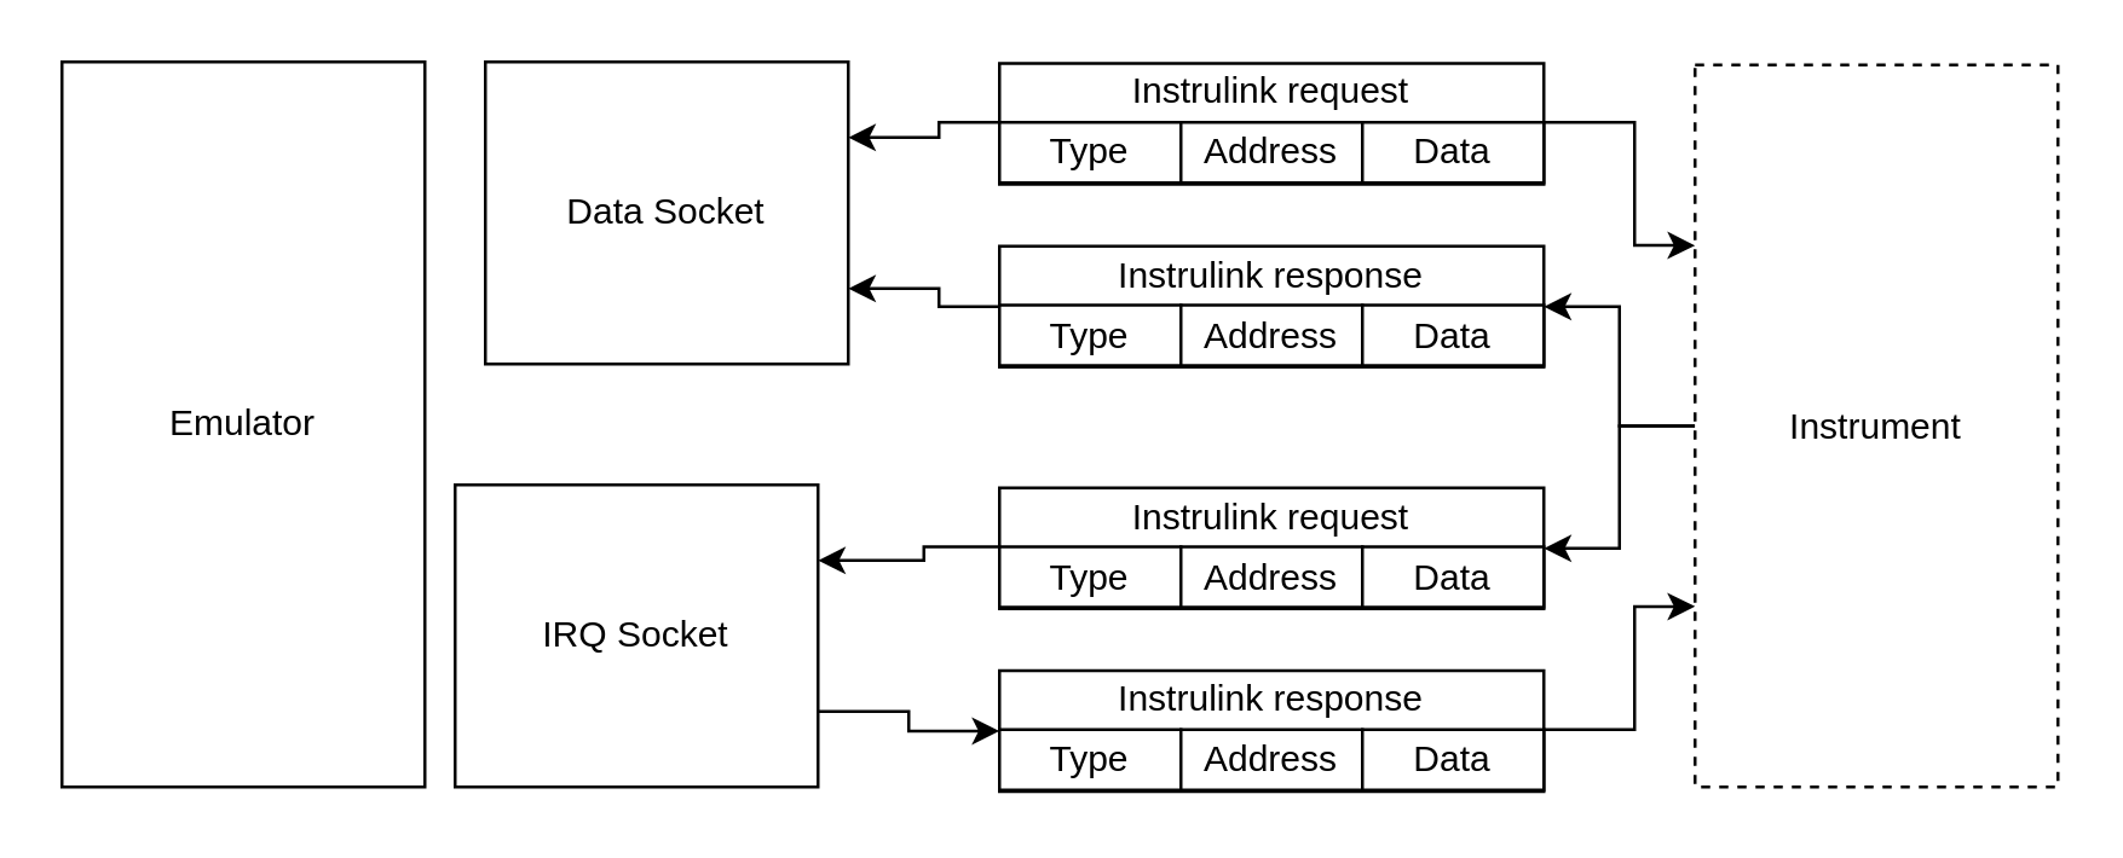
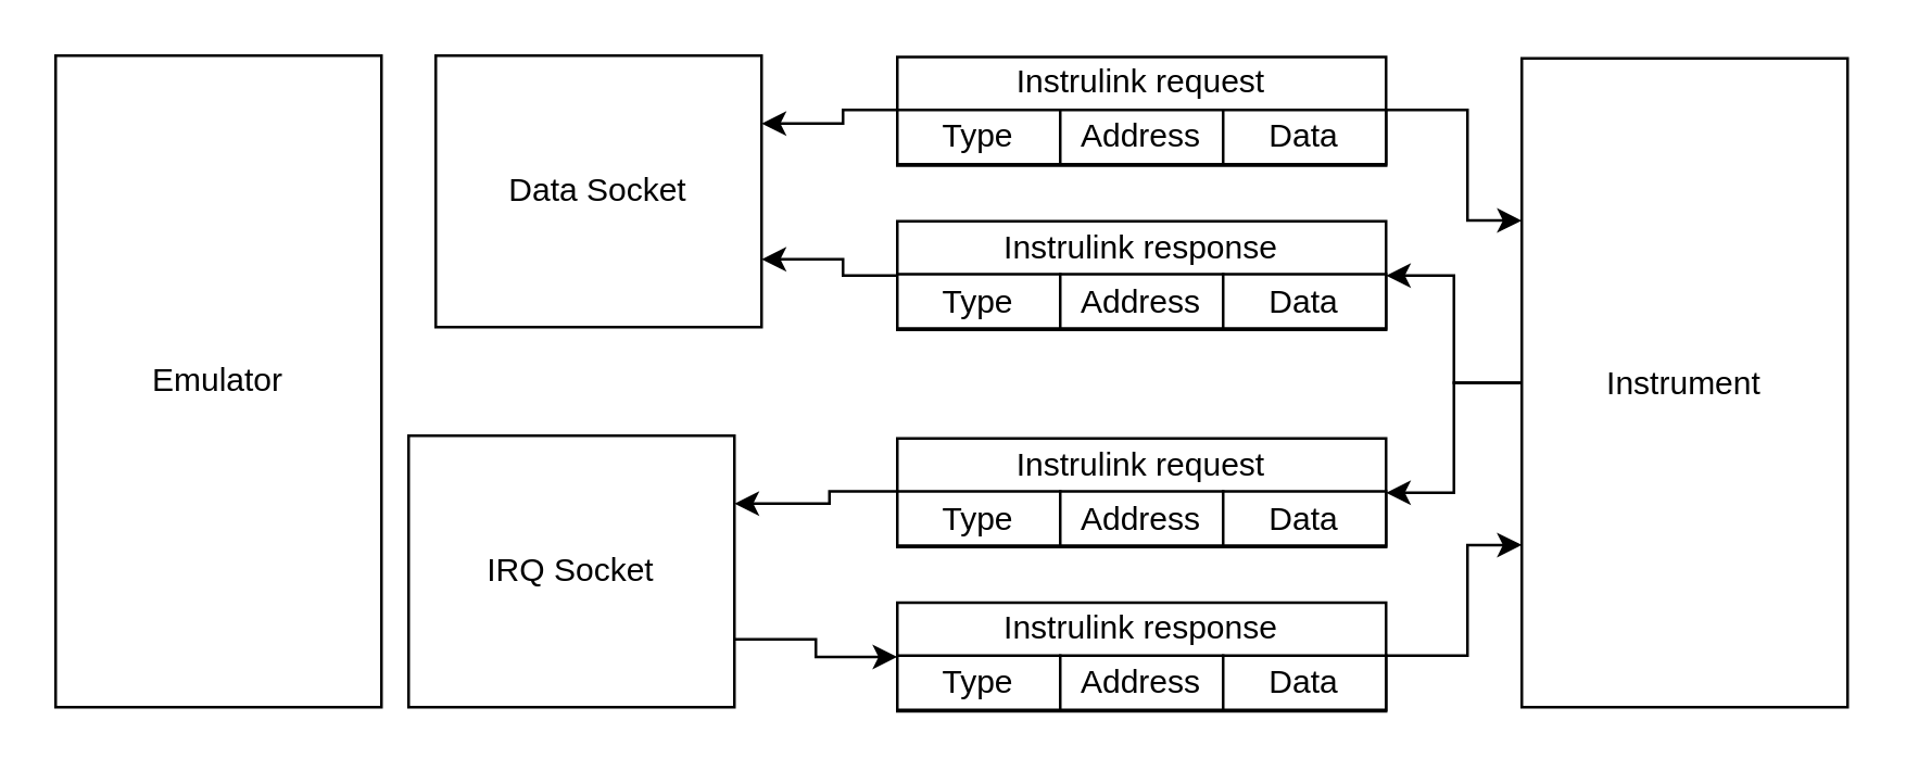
  <mxCell id="0" />
  <mxCell id="1" parent="0" />
  <mxCell id="2" value="" style="group" vertex="1" connectable="0" parent="1"><mxGeometry x="330" y="20" width="180" height="40.5" as="geometry" /></mxCell>
  <mxCell id="3" value="" style="rounded=0;whiteSpace=wrap;html=1;" vertex="1" parent="2"><mxGeometry y="0.5" width="180" height="40" as="geometry" /></mxCell>
  <mxCell id="4" value="Type" style="rounded=0;whiteSpace=wrap;html=1;" vertex="1" parent="2"><mxGeometry y="20" width="60" height="20" as="geometry" /></mxCell>
  <mxCell id="5" value="Address" style="rounded=0;whiteSpace=wrap;html=1;" vertex="1" parent="2"><mxGeometry x="60" y="20" width="60" height="20" as="geometry" /></mxCell>
  <mxCell id="6" style="edgeStyle=orthogonalEdgeStyle;rounded=0;orthogonalLoop=1;jettySize=auto;html=1;exitX=0.5;exitY=1;exitDx=0;exitDy=0;" edge="1" parent="2" source="5" target="5"><mxGeometry relative="1" as="geometry" /></mxCell>
  <mxCell id="7" value="Data" style="rounded=0;whiteSpace=wrap;html=1;" vertex="1" parent="2"><mxGeometry x="120" y="20" width="60" height="20" as="geometry" /></mxCell>
  <mxCell id="8" value="Instrulink request" style="text;html=1;strokeColor=none;fillColor=none;align=center;verticalAlign=middle;whiteSpace=wrap;rounded=0;" vertex="1" parent="2"><mxGeometry x="20" width="140" height="20" as="geometry" /></mxCell>
  <mxCell id="9" value="" style="group" vertex="1" connectable="0" parent="1"><mxGeometry x="330" y="80.5" width="180" height="40.5" as="geometry" /></mxCell>
  <mxCell id="10" value="" style="rounded=0;whiteSpace=wrap;html=1;" vertex="1" parent="9"><mxGeometry y="0.5" width="180" height="40" as="geometry" /></mxCell>
  <mxCell id="11" value="Type" style="rounded=0;whiteSpace=wrap;html=1;" vertex="1" parent="9"><mxGeometry y="20" width="60" height="20" as="geometry" /></mxCell>
  <mxCell id="12" value="Address" style="rounded=0;whiteSpace=wrap;html=1;" vertex="1" parent="9"><mxGeometry x="60" y="20" width="60" height="20" as="geometry" /></mxCell>
  <mxCell id="13" style="edgeStyle=orthogonalEdgeStyle;rounded=0;orthogonalLoop=1;jettySize=auto;html=1;exitX=0.5;exitY=1;exitDx=0;exitDy=0;" edge="1" parent="9" source="12" target="12"><mxGeometry relative="1" as="geometry" /></mxCell>
  <mxCell id="14" value="Data" style="rounded=0;whiteSpace=wrap;html=1;" vertex="1" parent="9"><mxGeometry x="120" y="20" width="60" height="20" as="geometry" /></mxCell>
  <mxCell id="15" value="Instrulink response" style="text;html=1;strokeColor=none;fillColor=none;align=center;verticalAlign=middle;whiteSpace=wrap;rounded=0;" vertex="1" parent="9"><mxGeometry x="20" width="140" height="20" as="geometry" /></mxCell>
  <mxCell id="16" value="" style="group" vertex="1" connectable="0" parent="1"><mxGeometry x="330" y="160.5" width="180" height="40.5" as="geometry" /></mxCell>
  <mxCell id="17" value="" style="rounded=0;whiteSpace=wrap;html=1;" vertex="1" parent="16"><mxGeometry y="0.5" width="180" height="40" as="geometry" /></mxCell>
  <mxCell id="18" value="Type" style="rounded=0;whiteSpace=wrap;html=1;" vertex="1" parent="16"><mxGeometry y="20" width="60" height="20" as="geometry" /></mxCell>
  <mxCell id="19" value="Address" style="rounded=0;whiteSpace=wrap;html=1;" vertex="1" parent="16"><mxGeometry x="60" y="20" width="60" height="20" as="geometry" /></mxCell>
  <mxCell id="20" style="edgeStyle=orthogonalEdgeStyle;rounded=0;orthogonalLoop=1;jettySize=auto;html=1;exitX=0.5;exitY=1;exitDx=0;exitDy=0;" edge="1" parent="16" source="19" target="19"><mxGeometry relative="1" as="geometry" /></mxCell>
  <mxCell id="21" value="Data" style="rounded=0;whiteSpace=wrap;html=1;" vertex="1" parent="16"><mxGeometry x="120" y="20" width="60" height="20" as="geometry" /></mxCell>
  <mxCell id="22" value="Instrulink request" style="text;html=1;strokeColor=none;fillColor=none;align=center;verticalAlign=middle;whiteSpace=wrap;rounded=0;" vertex="1" parent="16"><mxGeometry x="20" width="140" height="20" as="geometry" /></mxCell>
  <mxCell id="23" value="" style="group" vertex="1" connectable="0" parent="1"><mxGeometry x="330" y="221" width="180" height="40.5" as="geometry" /></mxCell>
  <mxCell id="24" value="" style="rounded=0;whiteSpace=wrap;html=1;" vertex="1" parent="23"><mxGeometry y="0.5" width="180" height="40" as="geometry" /></mxCell>
  <mxCell id="25" value="Type" style="rounded=0;whiteSpace=wrap;html=1;" vertex="1" parent="23"><mxGeometry y="20" width="60" height="20" as="geometry" /></mxCell>
  <mxCell id="26" value="Address" style="rounded=0;whiteSpace=wrap;html=1;" vertex="1" parent="23"><mxGeometry x="60" y="20" width="60" height="20" as="geometry" /></mxCell>
  <mxCell id="27" style="edgeStyle=orthogonalEdgeStyle;rounded=0;orthogonalLoop=1;jettySize=auto;html=1;exitX=0.5;exitY=1;exitDx=0;exitDy=0;" edge="1" parent="23" source="26" target="26"><mxGeometry relative="1" as="geometry" /></mxCell>
  <mxCell id="28" value="Data" style="rounded=0;whiteSpace=wrap;html=1;" vertex="1" parent="23"><mxGeometry x="120" y="20" width="60" height="20" as="geometry" /></mxCell>
  <mxCell id="29" value="Instrulink response" style="text;html=1;strokeColor=none;fillColor=none;align=center;verticalAlign=middle;whiteSpace=wrap;rounded=0;" vertex="1" parent="23"><mxGeometry x="20" width="140" height="20" as="geometry" /></mxCell>
  <mxCell id="30" style="edgeStyle=orthogonalEdgeStyle;rounded=0;orthogonalLoop=1;jettySize=auto;html=1;exitX=0;exitY=0.5;exitDx=0;exitDy=0;entryX=1;entryY=0.75;entryDx=0;entryDy=0;" edge="1" parent="1" source="10" target="31"><mxGeometry relative="1" as="geometry"><mxPoint x="300" y="130" as="targetPoint" /><Array as="points"><mxPoint x="310" y="101" /><mxPoint x="310" y="95" /></Array></mxGeometry></mxCell>
  <mxCell id="31" value="Data Socket" style="rounded=0;whiteSpace=wrap;html=1;" vertex="1" parent="1"><mxGeometry x="160" y="20" width="120" height="100" as="geometry" /></mxCell>
  <mxCell id="32" style="edgeStyle=orthogonalEdgeStyle;rounded=0;orthogonalLoop=1;jettySize=auto;html=1;exitX=1;exitY=0.75;exitDx=0;exitDy=0;entryX=0;entryY=0.5;entryDx=0;entryDy=0;" edge="1" parent="1" source="33" target="24"><mxGeometry relative="1" as="geometry" /></mxCell>
  <mxCell id="33" value="IRQ Socket" style="rounded=0;whiteSpace=wrap;html=1;" vertex="1" parent="1"><mxGeometry x="150" y="160" width="120" height="100" as="geometry" /></mxCell>
  <mxCell id="34" style="edgeStyle=orthogonalEdgeStyle;rounded=0;orthogonalLoop=1;jettySize=auto;html=1;exitX=0;exitY=0.5;exitDx=0;exitDy=0;entryX=1;entryY=0.5;entryDx=0;entryDy=0;" edge="1" parent="1" source="36" target="10"><mxGeometry relative="1" as="geometry"><Array as="points"><mxPoint x="535" y="141" /><mxPoint x="535" y="101" /></Array></mxGeometry></mxCell>
  <mxCell id="35" style="edgeStyle=orthogonalEdgeStyle;rounded=0;orthogonalLoop=1;jettySize=auto;html=1;exitX=0;exitY=0.5;exitDx=0;exitDy=0;entryX=1;entryY=0.5;entryDx=0;entryDy=0;" edge="1" parent="1" source="36" target="17"><mxGeometry relative="1" as="geometry" /></mxCell>
- <mxCell id="36" value="Instrument" style="rounded=0;whiteSpace=wrap;html=1;dashed=1;" vertex="1" parent="1"><mxGeometry x="560" y="21" width="120" height="239" as="geometry" /></mxCell>
+ <mxCell id="36" value="Instrument" style="rounded=0;whiteSpace=wrap;html=1;" vertex="1" parent="1"><mxGeometry x="560" y="21" width="120" height="239" as="geometry" /></mxCell>
  <mxCell id="37" style="edgeStyle=orthogonalEdgeStyle;rounded=0;orthogonalLoop=1;jettySize=auto;html=1;exitX=1;exitY=0;exitDx=0;exitDy=0;entryX=0;entryY=0.25;entryDx=0;entryDy=0;" edge="1" parent="1" source="7" target="36"><mxGeometry relative="1" as="geometry"><Array as="points"><mxPoint x="540" y="40" /><mxPoint x="540" y="81" /></Array></mxGeometry></mxCell>
  <mxCell id="38" style="edgeStyle=orthogonalEdgeStyle;rounded=0;orthogonalLoop=1;jettySize=auto;html=1;exitX=0;exitY=0;exitDx=0;exitDy=0;entryX=1;entryY=0.25;entryDx=0;entryDy=0;" edge="1" parent="1" source="4" target="31"><mxGeometry relative="1" as="geometry"><mxPoint x="300" y="70" as="targetPoint" /><Array as="points"><mxPoint x="310" y="40" /><mxPoint x="310" y="45" /></Array></mxGeometry></mxCell>
  <mxCell id="39" style="edgeStyle=orthogonalEdgeStyle;rounded=0;orthogonalLoop=1;jettySize=auto;html=1;exitX=1;exitY=0;exitDx=0;exitDy=0;entryX=0;entryY=0.75;entryDx=0;entryDy=0;" edge="1" parent="1" source="28" target="36"><mxGeometry relative="1" as="geometry"><Array as="points"><mxPoint x="540" y="241" /><mxPoint x="540" y="200" /></Array></mxGeometry></mxCell>
  <mxCell id="40" style="edgeStyle=orthogonalEdgeStyle;rounded=0;orthogonalLoop=1;jettySize=auto;html=1;exitX=0;exitY=0;exitDx=0;exitDy=0;entryX=1;entryY=0.25;entryDx=0;entryDy=0;" edge="1" parent="1" source="18" target="33"><mxGeometry relative="1" as="geometry"><Array as="points"><mxPoint x="305" y="181" /><mxPoint x="305" y="185" /></Array></mxGeometry></mxCell>
  <mxCell id="41" value="Emulator" style="rounded=0;whiteSpace=wrap;html=1;" vertex="1" parent="1"><mxGeometry x="20" y="20" width="120" height="240" as="geometry" /></mxCell>
